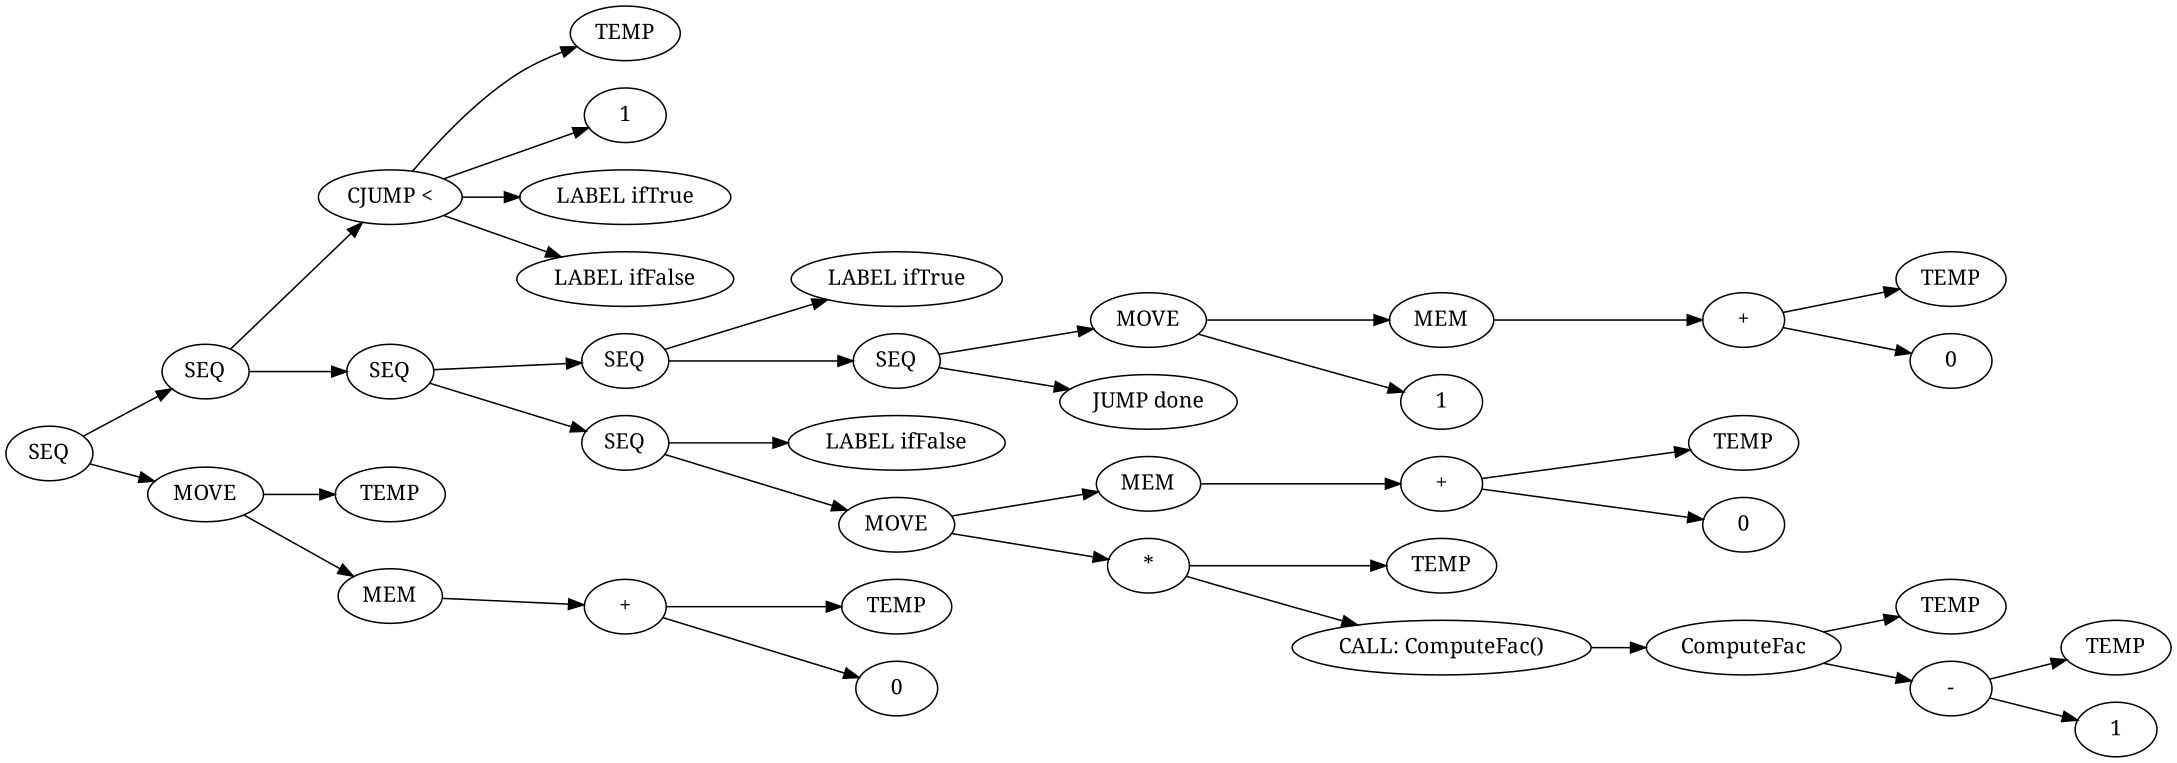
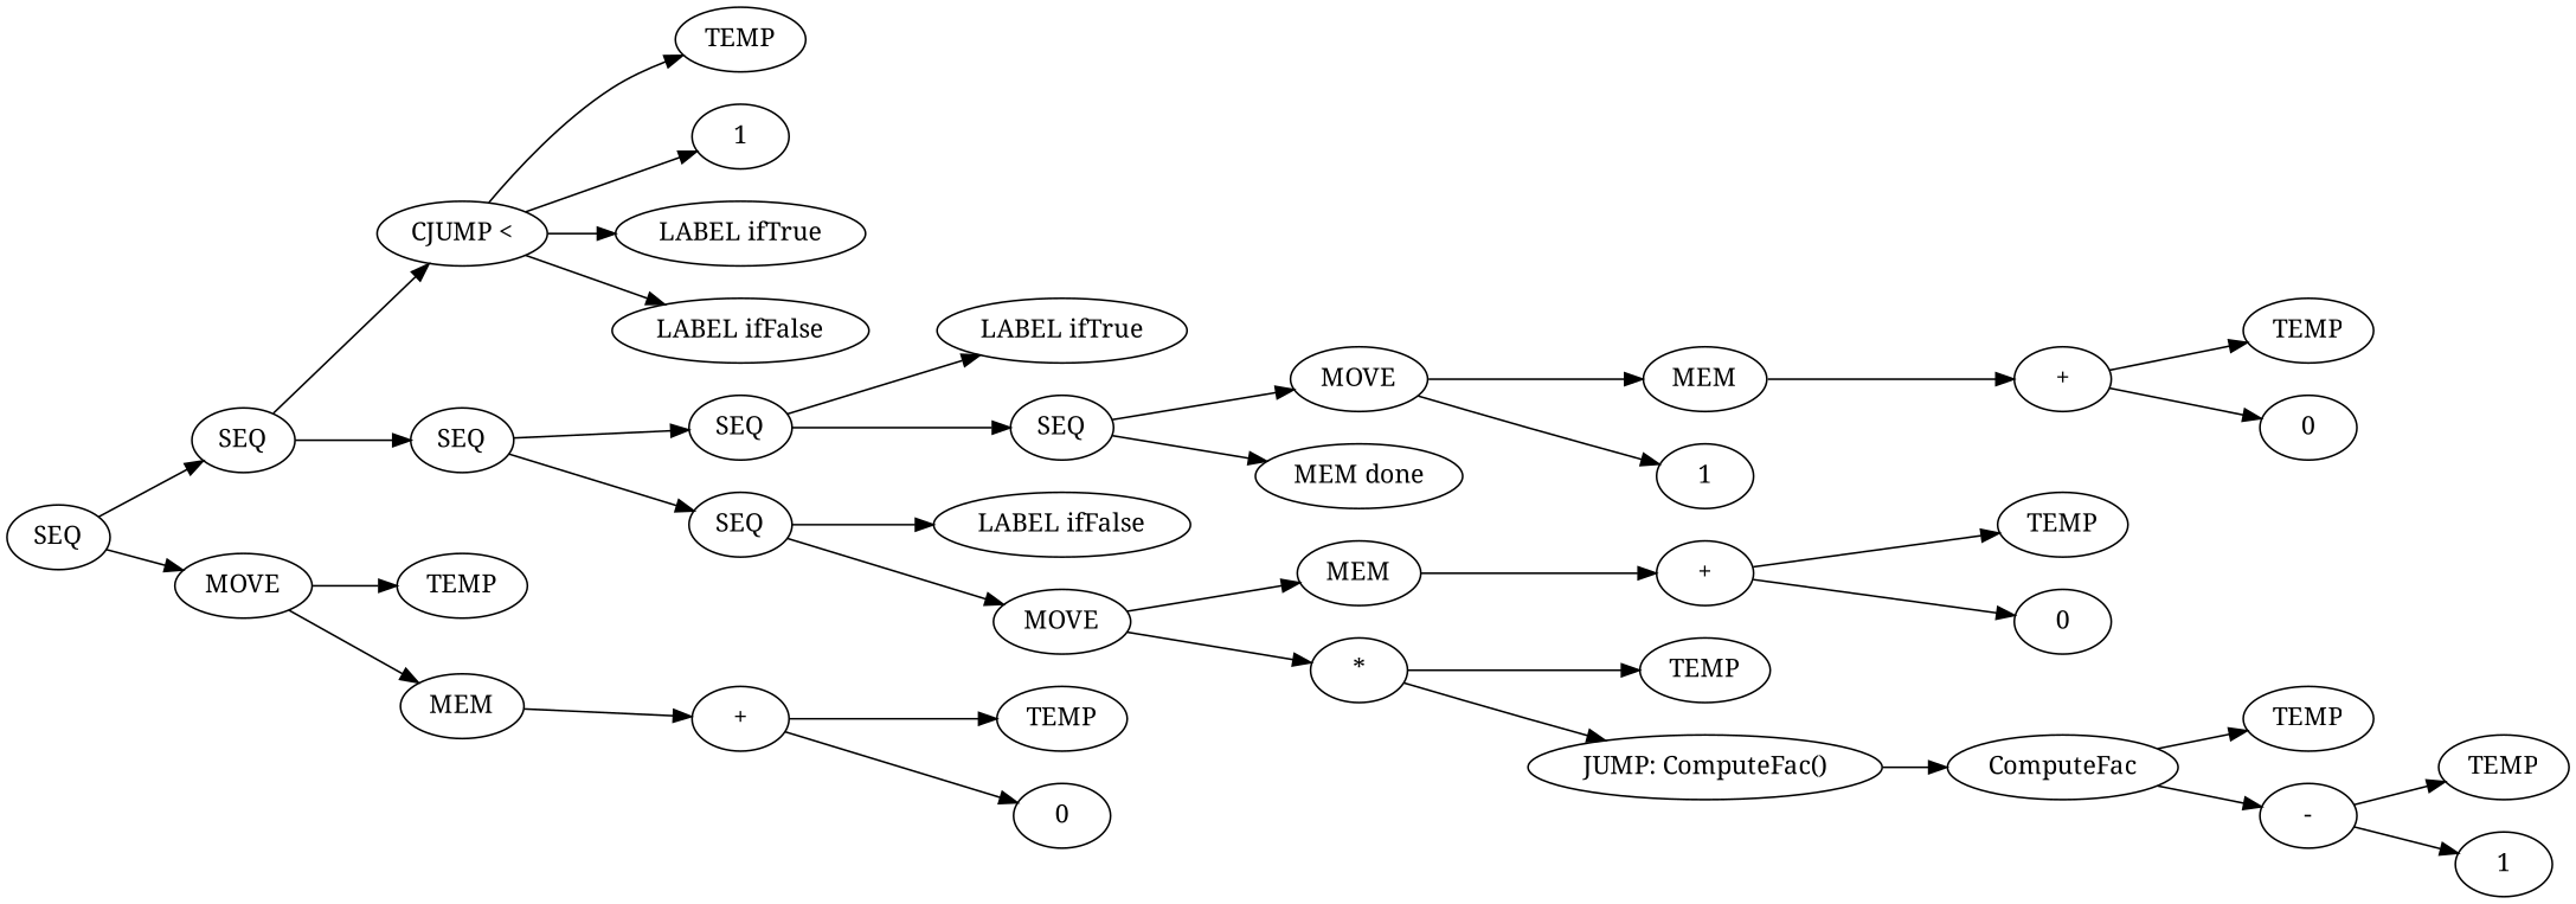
  digraph {
    fontname="Noto Serif"
    rankdir=LR
    node [fontname="Noto Serif"]
    edge [fontname="Noto Serif"]
    n1 [label=SEQ]
    n2 [label=SEQ]
    n3 [label=MOVE]
    n4 [label="CJUMP <"]
    n5 [label=SEQ]
    n6 [label=TEMP]
    n7 [label=MEM]
    n8 [label=TEMP]
    n9 [label=1]
    n10 [label="LABEL ifTrue"]
    n11 [label="LABEL ifFalse"]
    n12 [label=SEQ]
    n13 [label=SEQ]
    n14 [label="LABEL ifTrue"]
    n15 [label=SEQ]
    n16 [label="LABEL ifFalse"]
    n17 [label=MOVE]
    n18 [label=MOVE]
-   n19 [label="JUMP done"]
+   n19 [label="MEM done"]
    n20 [label=MEM]
    n21 [label=1]
    n22 [label="+"]
    n23 [label=TEMP]
    n24 [label=0]
    n25 [label=MEM]
    n26 [label="*"]
    n27 [label="+"]
    n28 [label=TEMP]
-   n29 [label="CALL: ComputeFac()"]
+   n29 [label="JUMP: ComputeFac()"]
    n30 [label=TEMP]
    n31 [label=0]
    n32 [label=ComputeFac]
    n33 [label=TEMP]
    n34 [label="-"]
    n35 [label=TEMP]
    n36 [label=1]
    n37 [label="+"]
    n38 [label=TEMP]
    n39 [label=0]
    n1 -> n2
    n1 -> n3
    n2 -> n4
    n2 -> n5
    n3 -> n6
    n3 -> n7
    n4 -> n8
    n4 -> n9
    n4 -> n10
    n4 -> n11
    n5 -> n12
    n5 -> n13
    n7 -> n37
    n12 -> n14
    n12 -> n15
    n13 -> n16
    n13 -> n17
    n15 -> n18
    n15 -> n19
    n17 -> n25
    n17 -> n26
    n18 -> n20
    n18 -> n21
    n20 -> n22
    n22 -> n23
    n22 -> n24
    n25 -> n27
    n26 -> n28
    n26 -> n29
    n27 -> n30
    n27 -> n31
    n29 -> n32
    n32 -> n33
    n32 -> n34
    n34 -> n35
    n34 -> n36
    n37 -> n38
    n37 -> n39
  }
